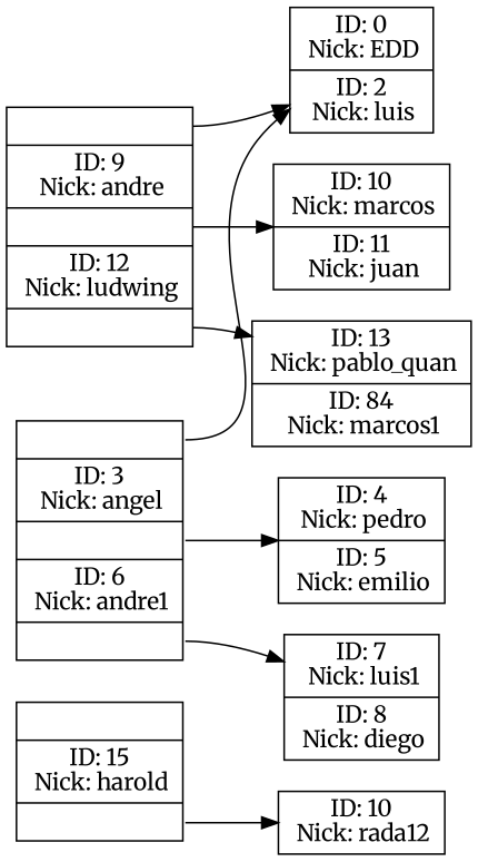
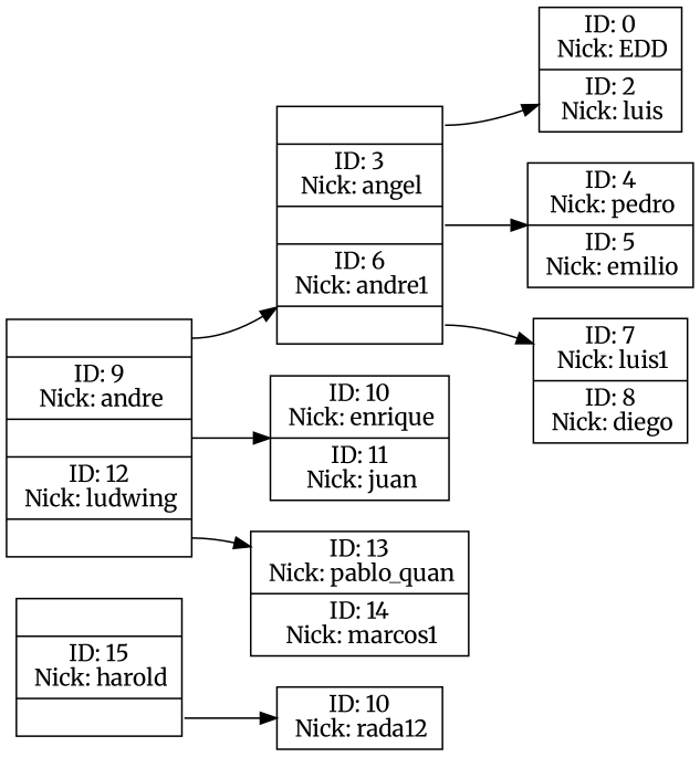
  digraph {
    fontname=Merriweather
    rankdir=LR
    node [fontname=Merriweather shape=record]
    edge [fontname=Merriweather tailport=C2]
    n1 [label="<C1>|ID: 15\n Nick: harold|<C2>"]
    n2 [label="ID: 10\n Nick: rada12"]
    n3 [label="<C1>|ID: 9\n Nick: andre|<C2>|ID: 12\n Nick: ludwing|<C3>"]
    n4 [label="<C1>|ID: 3\n Nick: angel|<C2>|ID: 6\n Nick: andre1|<C3>"]
-   n5 [label="ID: 10\n Nick: marcos|ID: 11\n Nick: juan"]
-   n6 [label="ID: 13\n Nick: pablo_quan|ID: 84\n Nick: marcos1"]
+   n5 [label="ID: 10\n Nick: enrique|ID: 11\n Nick: juan"]
+   n6 [label="ID: 13\n Nick: pablo_quan|ID: 14\n Nick: marcos1"]
    n7 [label="ID: 0\n Nick: EDD|ID: 2\n Nick: luis"]
    n8 [label="ID: 4\n Nick: pedro|ID: 5\n Nick: emilio"]
    n9 [label="ID: 7\n Nick: luis1|ID: 8\n Nick: diego"]
    n1 -> n2
-   n3 -> n7 [tailport=C1]
+   n3 -> n4 [tailport=C1]
    n3 -> n5
    n3 -> n6 [tailport=C3]
    n4 -> n7 [tailport=C1]
    n4 -> n8
    n4 -> n9 [tailport=C3]
  }
